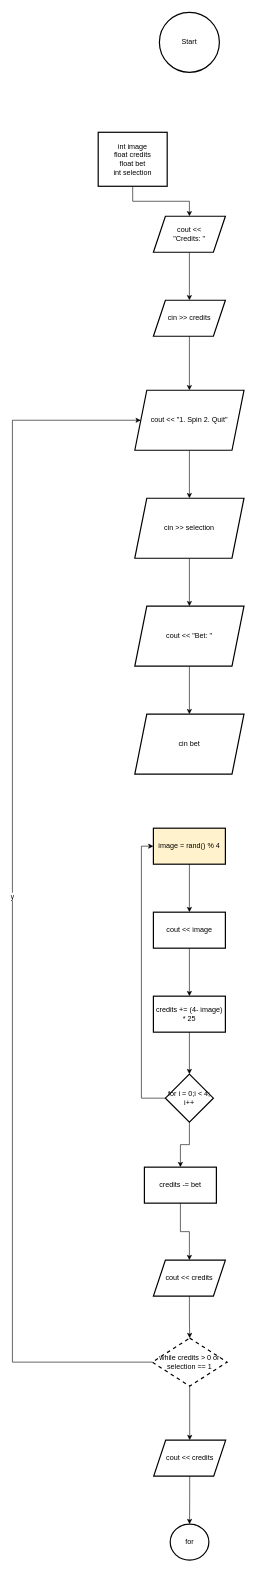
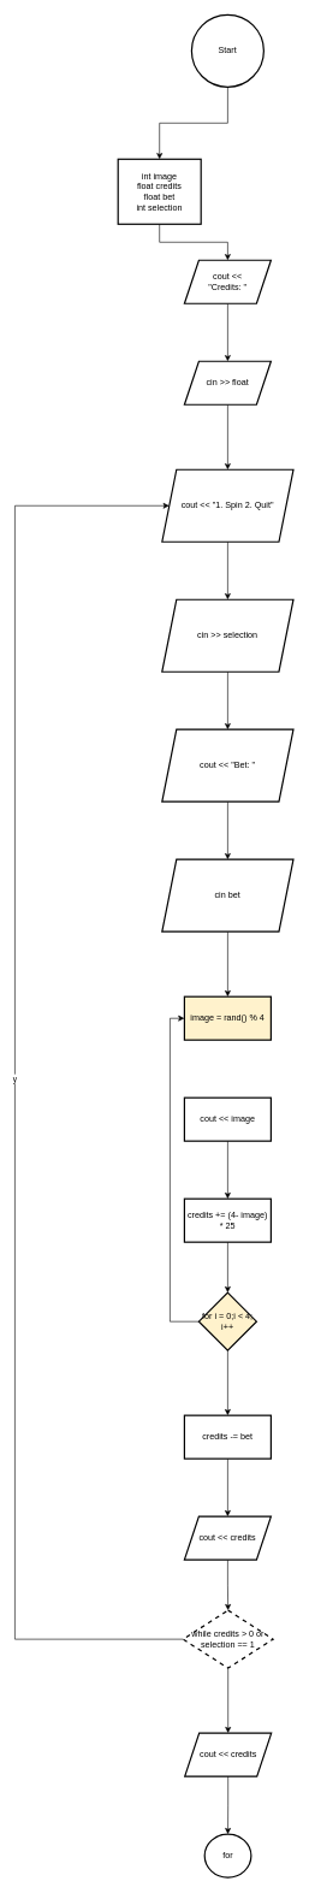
  <mxCell id="0" />
  <mxCell id="1" parent="0" />
+ <mxCell id="2" value="" style="edgeStyle=orthogonalEdgeStyle;rounded=0;orthogonalLoop=1;jettySize=auto;html=1;" edge="1" parent="1" source="3" target="5"><mxGeometry relative="1" as="geometry" /></mxCell>
  <mxCell id="3" value="Start" style="strokeWidth=2;html=1;shape=mxgraph.flowchart.start_2;whiteSpace=wrap;" vertex="1" parent="1"><mxGeometry x="265" width="100" height="100" as="geometry" y="20" /></mxCell>
  <mxCell id="4" value="" style="edgeStyle=orthogonalEdgeStyle;rounded=0;orthogonalLoop=1;jettySize=auto;html=1;" edge="1" parent="1" source="5" target="7"><mxGeometry relative="1" as="geometry" /></mxCell>
  <mxCell id="5" value="int image&lt;br&gt;float credits&lt;br&gt;float bet&lt;br&gt;int selection" style="whiteSpace=wrap;html=1;strokeWidth=2;" vertex="1" parent="1"><mxGeometry x="163" y="220" width="115" height="90" as="geometry" /></mxCell>
  <mxCell id="6" value="" style="edgeStyle=orthogonalEdgeStyle;rounded=0;orthogonalLoop=1;jettySize=auto;html=1;" edge="1" parent="1" source="7" target="9"><mxGeometry relative="1" as="geometry" /></mxCell>
  <mxCell id="7" value="cout &amp;lt;&amp;lt; &lt;br&gt;&quot;Credits: &quot;" style="shape=parallelogram;perimeter=parallelogramPerimeter;whiteSpace=wrap;html=1;fixedSize=1;strokeWidth=2;" vertex="1" parent="1"><mxGeometry x="255" y="360" width="120" height="60" as="geometry" /></mxCell>
  <mxCell id="8" value="" style="edgeStyle=orthogonalEdgeStyle;rounded=0;orthogonalLoop=1;jettySize=auto;html=1;" edge="1" parent="1" source="9" target="11"><mxGeometry relative="1" as="geometry" /></mxCell>
- <mxCell id="9" value="cin &amp;gt;&amp;gt; credits" style="shape=parallelogram;perimeter=parallelogramPerimeter;whiteSpace=wrap;html=1;fixedSize=1;strokeWidth=2;" vertex="1" parent="1"><mxGeometry x="255" y="500" width="120" height="60" as="geometry" /></mxCell>
+ <mxCell id="9" value="cin &amp;gt;&amp;gt; float" style="shape=parallelogram;perimeter=parallelogramPerimeter;whiteSpace=wrap;html=1;fixedSize=1;strokeWidth=2;" vertex="1" parent="1"><mxGeometry x="255" y="500" width="120" height="60" as="geometry" /></mxCell>
  <mxCell id="10" value="" style="edgeStyle=orthogonalEdgeStyle;rounded=0;orthogonalLoop=1;jettySize=auto;html=1;" edge="1" parent="1" source="11" target="13"><mxGeometry relative="1" as="geometry" /></mxCell>
  <mxCell id="11" value="cout &amp;lt;&amp;lt; &quot;1. Spin 2. Quit&quot;" style="shape=parallelogram;perimeter=parallelogramPerimeter;whiteSpace=wrap;html=1;fixedSize=1;strokeWidth=2;" vertex="1" parent="1"><mxGeometry x="224" y="650" width="182" height="100" as="geometry" /></mxCell>
  <mxCell id="12" value="" style="edgeStyle=orthogonalEdgeStyle;rounded=0;orthogonalLoop=1;jettySize=auto;html=1;" edge="1" parent="1" source="13" target="17"><mxGeometry relative="1" as="geometry" /></mxCell>
  <mxCell id="13" value="cin &amp;gt;&amp;gt; selection" style="shape=parallelogram;perimeter=parallelogramPerimeter;whiteSpace=wrap;html=1;fixedSize=1;strokeWidth=2;" vertex="1" parent="1"><mxGeometry x="224" y="830" width="182" height="100" as="geometry" /></mxCell>
- <mxCell id="14" value="" style="edgeStyle=orthogonalEdgeStyle;rounded=0;orthogonalLoop=1;jettySize=auto;html=1;" edge="1" parent="1" source="15" target="21"><mxGeometry relative="1" as="geometry" /></mxCell>
  <mxCell id="15" value="image = rand() % 4" style="whiteSpace=wrap;html=1;strokeWidth=2;fillColor=#fff2cc;" vertex="1" parent="1"><mxGeometry x="255" y="1380" width="120" height="60" as="geometry" /></mxCell>
  <mxCell id="16" value="" style="edgeStyle=orthogonalEdgeStyle;rounded=0;orthogonalLoop=1;jettySize=auto;html=1;" edge="1" parent="1" source="17" target="19"><mxGeometry relative="1" as="geometry" /></mxCell>
  <mxCell id="17" value="cout &amp;lt;&amp;lt; &quot;Bet: &quot;" style="shape=parallelogram;perimeter=parallelogramPerimeter;whiteSpace=wrap;html=1;fixedSize=1;strokeWidth=2;" vertex="1" parent="1"><mxGeometry x="224" y="1010" width="182" height="100" as="geometry" /></mxCell>
+ <mxCell id="18" style="edgeStyle=orthogonalEdgeStyle;rounded=0;orthogonalLoop=1;jettySize=auto;html=1;exitX=0.5;exitY=1;exitDx=0;exitDy=0;entryX=0.5;entryY=0;entryDx=0;entryDy=0;" edge="1" parent="1" source="19" target="15"><mxGeometry relative="1" as="geometry" /></mxCell>
  <mxCell id="19" value="cin bet" style="shape=parallelogram;perimeter=parallelogramPerimeter;whiteSpace=wrap;html=1;fixedSize=1;strokeWidth=2;" vertex="1" parent="1"><mxGeometry x="224" y="1190" width="182" height="100" as="geometry" /></mxCell>
  <mxCell id="20" value="" style="edgeStyle=orthogonalEdgeStyle;rounded=0;orthogonalLoop=1;jettySize=auto;html=1;" edge="1" parent="1" source="21" target="23"><mxGeometry relative="1" as="geometry" /></mxCell>
  <mxCell id="21" value="cout &amp;lt;&amp;lt; image" style="whiteSpace=wrap;html=1;strokeWidth=2;" vertex="1" parent="1"><mxGeometry x="255" y="1520" width="120" height="60" as="geometry" /></mxCell>
  <mxCell id="22" value="" style="edgeStyle=orthogonalEdgeStyle;rounded=0;orthogonalLoop=1;jettySize=auto;html=1;" edge="1" parent="1" source="23" target="26"><mxGeometry relative="1" as="geometry" /></mxCell>
  <mxCell id="23" value="credits += (4- image) * 25" style="whiteSpace=wrap;html=1;strokeWidth=2;" vertex="1" parent="1"><mxGeometry x="255" y="1660" width="120" height="60" as="geometry" /></mxCell>
  <mxCell id="24" style="edgeStyle=orthogonalEdgeStyle;rounded=0;orthogonalLoop=1;jettySize=auto;html=1;exitX=0;exitY=0.5;exitDx=0;exitDy=0;entryX=0;entryY=0.5;entryDx=0;entryDy=0;" edge="1" parent="1" source="26" target="15"><mxGeometry relative="1" as="geometry" /></mxCell>
  <mxCell id="25" value="" style="edgeStyle=orthogonalEdgeStyle;rounded=0;orthogonalLoop=1;jettySize=auto;html=1;" edge="1" parent="1" source="26" target="28"><mxGeometry relative="1" as="geometry" /></mxCell>
- <mxCell id="26" value="for i = 0;i &amp;lt; 4;&lt;br&gt;i++" style="rhombus;whiteSpace=wrap;html=1;strokeWidth=2;" vertex="1" parent="1"><mxGeometry x="275" y="1790" width="80" height="80" as="geometry" /></mxCell>
+ <mxCell id="26" value="for i = 0;i &amp;lt; 4;&lt;br&gt;i++" style="rhombus;whiteSpace=wrap;html=1;strokeWidth=2;fillColor=#fff2cc;" vertex="1" parent="1"><mxGeometry x="275" y="1790" width="80" height="80" as="geometry" /></mxCell>
  <mxCell id="27" value="" style="edgeStyle=orthogonalEdgeStyle;rounded=0;orthogonalLoop=1;jettySize=auto;html=1;" edge="1" parent="1" source="28" target="30"><mxGeometry relative="1" as="geometry" /></mxCell>
- <mxCell id="28" value="credits -= bet" style="whiteSpace=wrap;html=1;strokeWidth=2;" vertex="1" parent="1"><mxGeometry x="240" y="1945" width="120" height="60" as="geometry" /></mxCell>
+ <mxCell id="28" value="credits -= bet" style="whiteSpace=wrap;html=1;strokeWidth=2;" vertex="1" parent="1"><mxGeometry x="255" y="1960" width="120" height="60" as="geometry" /></mxCell>
  <mxCell id="29" value="" style="edgeStyle=orthogonalEdgeStyle;rounded=0;orthogonalLoop=1;jettySize=auto;html=1;" edge="1" parent="1" source="30" target="33"><mxGeometry relative="1" as="geometry" /></mxCell>
  <mxCell id="30" value="cout &amp;lt;&amp;lt; credits" style="shape=parallelogram;perimeter=parallelogramPerimeter;whiteSpace=wrap;html=1;fixedSize=1;strokeWidth=2;" vertex="1" parent="1"><mxGeometry x="255" y="2100" width="120" height="60" as="geometry" /></mxCell>
  <mxCell id="31" value="y" style="edgeStyle=orthogonalEdgeStyle;rounded=0;orthogonalLoop=1;jettySize=auto;html=1;exitX=0;exitY=0.5;exitDx=0;exitDy=0;entryX=0;entryY=0.5;entryDx=0;entryDy=0;" edge="1" parent="1" source="33" target="11"><mxGeometry relative="1" as="geometry"><Array as="points"><mxPoint x="20" y="2270" /><mxPoint x="20" y="700" /></Array></mxGeometry></mxCell>
  <mxCell id="32" value="" style="edgeStyle=orthogonalEdgeStyle;rounded=0;orthogonalLoop=1;jettySize=auto;html=1;" edge="1" parent="1" source="33" target="35"><mxGeometry relative="1" as="geometry" /></mxCell>
  <mxCell id="33" value="while credits &amp;gt; 0 or selection == 1" style="rhombus;whiteSpace=wrap;html=1;strokeWidth=2;dashed=1;" vertex="1" parent="1"><mxGeometry x="253" y="2230" width="125" height="80" as="geometry" /></mxCell>
  <mxCell id="34" value="" style="edgeStyle=orthogonalEdgeStyle;rounded=0;orthogonalLoop=1;jettySize=auto;html=1;" edge="1" parent="1" source="35" target="36"><mxGeometry relative="1" as="geometry" /></mxCell>
  <mxCell id="35" value="cout &amp;lt;&amp;lt; credits" style="shape=parallelogram;perimeter=parallelogramPerimeter;whiteSpace=wrap;html=1;fixedSize=1;strokeWidth=2;" vertex="1" parent="1"><mxGeometry x="255.5" y="2400" width="120" height="60" as="geometry" /></mxCell>
  <mxCell id="36" value="for" style="ellipse;whiteSpace=wrap;html=1;strokeWidth=2;" vertex="1" parent="1"><mxGeometry x="283" y="2540" width="64.5" height="60" as="geometry" /></mxCell>
